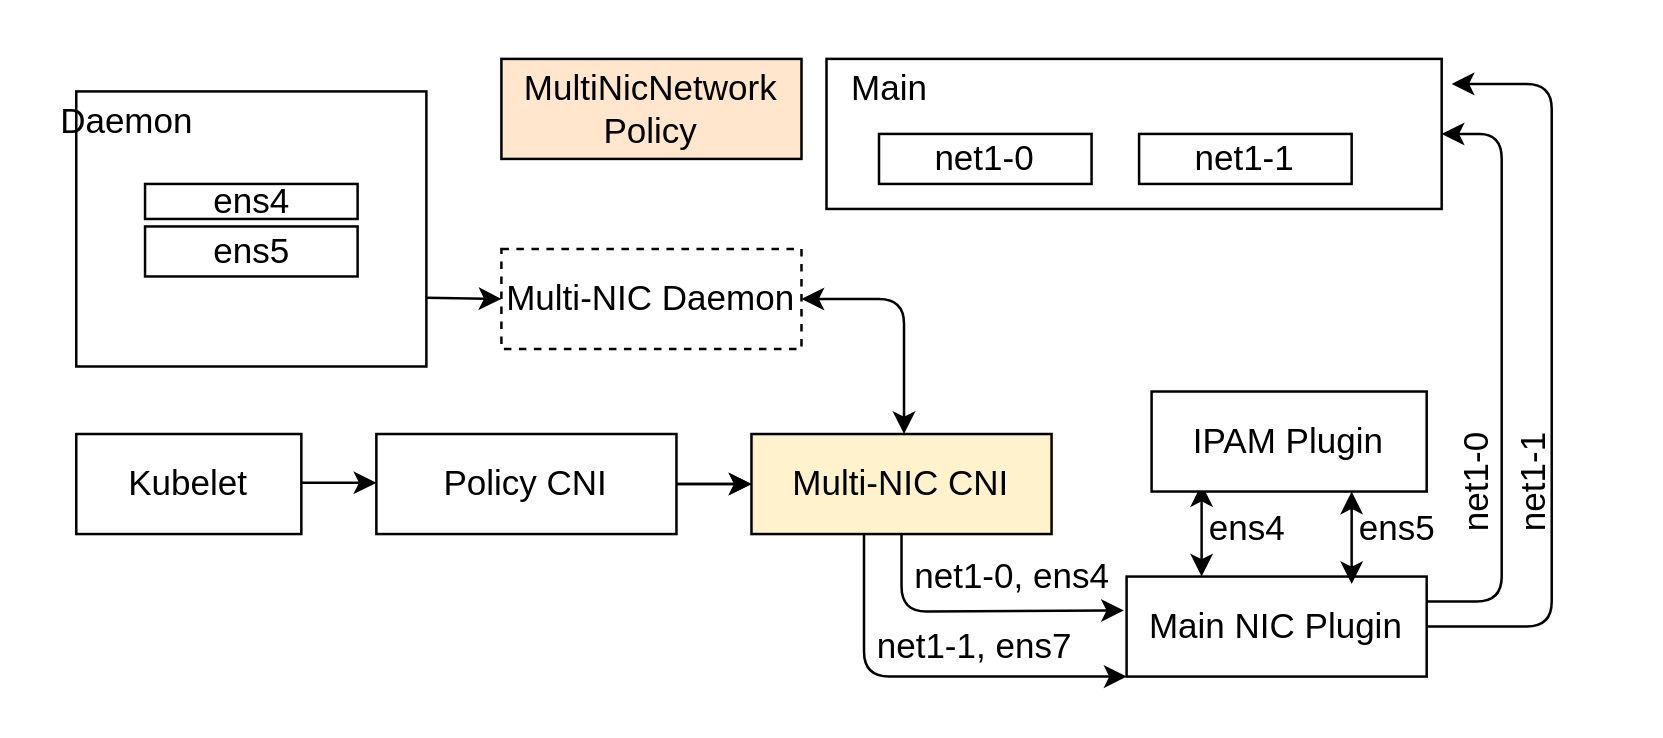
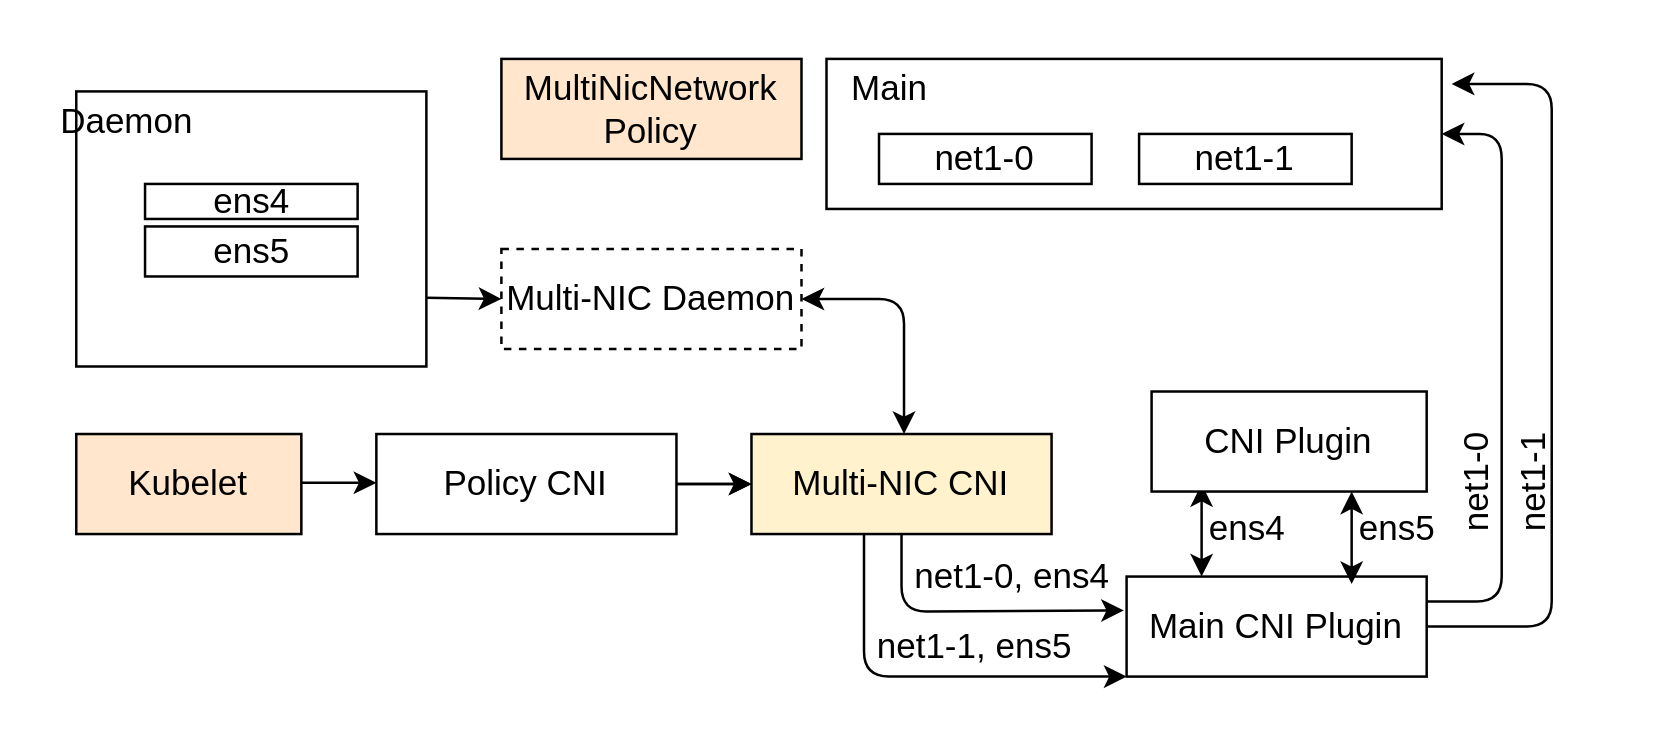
  <mxCell id="0" />
  <mxCell id="1" parent="0" />
  <mxCell id="2" style="edgeStyle=none;html=1;entryX=0.642;entryY=0;entryDx=0;entryDy=0;entryPerimeter=0;fontSize=14;exitX=1;exitY=0.5;exitDx=0;exitDy=0;startArrow=classic;startFill=1;" parent="1" source="31" edge="1"><mxGeometry relative="1" as="geometry"><mxPoint x="361" y="133" as="sourcePoint" /><mxPoint x="361" y="173" as="targetPoint" /><Array as="points"><mxPoint x="361" y="119" /></Array></mxGeometry></mxCell>
  <mxCell id="3" style="edgeStyle=none;html=1;startArrow=classic;startFill=1;fontSize=14;entryX=0.25;entryY=0;entryDx=0;entryDy=0;" parent="1" target="24" edge="1"><mxGeometry relative="1" as="geometry"><mxPoint x="480" y="193" as="sourcePoint" /><mxPoint x="455" y="185" as="targetPoint" /></mxGeometry></mxCell>
  <mxCell id="4" style="edgeStyle=none;html=1;exitX=0.5;exitY=1;exitDx=0;exitDy=0;entryX=-0.009;entryY=0.338;entryDx=0;entryDy=0;entryPerimeter=0;" parent="1" source="5" target="24" edge="1"><mxGeometry relative="1" as="geometry"><Array as="points"><mxPoint x="360" y="244" /></Array><mxPoint x="450" y="250" as="targetPoint" /></mxGeometry></mxCell>
  <mxCell id="5" value="Multi-NIC CNI" style="rounded=0;whiteSpace=wrap;html=1;fontSize=14;fillColor=#fff2cc;" parent="1" vertex="1"><mxGeometry x="300" y="173" width="120" height="40" as="geometry" /></mxCell>
- <mxCell id="6" value="IPAM Plugin" style="rounded=0;whiteSpace=wrap;html=1;fontSize=14;" parent="1" vertex="1"><mxGeometry x="460" y="156" width="110" height="40" as="geometry" /></mxCell>
+ <mxCell id="6" value="CNI Plugin" style="rounded=0;whiteSpace=wrap;html=1;fontSize=14;" parent="1" vertex="1"><mxGeometry x="460" y="156" width="110" height="40" as="geometry" /></mxCell>
  <mxCell id="7" style="edgeStyle=none;html=1;exitX=1;exitY=0.5;exitDx=0;exitDy=0;entryX=0;entryY=0.5;entryDx=0;entryDy=0;fontSize=14;" parent="1" source="9" target="5" edge="1"><mxGeometry relative="1" as="geometry" /></mxCell>
  <mxCell id="8" value="" style="edgeStyle=none;html=1;" parent="1" source="9" target="5" edge="1"><mxGeometry relative="1" as="geometry" /></mxCell>
  <mxCell id="9" value="Policy CNI" style="rounded=0;whiteSpace=wrap;html=1;fontSize=14;" parent="1" vertex="1"><mxGeometry x="150" y="173" width="120" height="40" as="geometry" /></mxCell>
- <mxCell id="10" value="Kubelet" style="rounded=0;whiteSpace=wrap;html=1;fontSize=14;" parent="1" vertex="1"><mxGeometry x="30" y="173" width="90" height="40" as="geometry" /></mxCell>
+ <mxCell id="10" value="Kubelet" style="rounded=0;whiteSpace=wrap;html=1;fontSize=14;fillColor=#ffe6cc;" parent="1" vertex="1"><mxGeometry x="30" y="173" width="90" height="40" as="geometry" /></mxCell>
  <mxCell id="11" value="" style="rounded=0;whiteSpace=wrap;html=1;fontSize=14;" parent="1" vertex="1"><mxGeometry x="330" y="23" width="246" height="60" as="geometry" /></mxCell>
  <mxCell id="12" value="Main" style="text;html=1;align=center;verticalAlign=middle;resizable=0;points=[];autosize=1;strokeColor=none;fillColor=none;fontSize=14;" parent="1" vertex="1"><mxGeometry x="330" y="20" width="50" height="30" as="geometry" /></mxCell>
  <mxCell id="13" style="edgeStyle=none;html=1;exitX=1;exitY=0.75;exitDx=0;exitDy=0;entryX=0;entryY=0.5;entryDx=0;entryDy=0;" parent="1" source="14" target="31" edge="1"><mxGeometry relative="1" as="geometry" /></mxCell>
  <mxCell id="14" value="" style="rounded=0;whiteSpace=wrap;html=1;fontSize=14;" parent="1" vertex="1"><mxGeometry x="30" y="36" width="140" height="110" as="geometry" /></mxCell>
  <mxCell id="15" value="Daemon" style="text;html=1;align=center;verticalAlign=middle;resizable=0;points=[];autosize=1;strokeColor=none;fillColor=none;fontSize=14;" parent="1" vertex="1"><mxGeometry x="20" y="33" width="60" height="30" as="geometry" /></mxCell>
  <mxCell id="16" value="ens4" style="rounded=0;whiteSpace=wrap;html=1;fontSize=14;" parent="1" vertex="1"><mxGeometry x="57.5" y="73" width="85" height="14" as="geometry" /></mxCell>
  <mxCell id="17" value="ens5" style="rounded=0;whiteSpace=wrap;html=1;fontSize=14;" parent="1" vertex="1"><mxGeometry x="57.5" y="90" width="85" height="20" as="geometry" /></mxCell>
  <mxCell id="18" value="ens4" style="text;html=1;align=center;verticalAlign=middle;resizable=0;points=[];autosize=1;strokeColor=none;fillColor=none;fontSize=14;" parent="1" vertex="1"><mxGeometry x="472.5" y="196" width="50" height="30" as="geometry" /></mxCell>
  <mxCell id="19" value="ens5" style="text;html=1;align=center;verticalAlign=middle;resizable=0;points=[];autosize=1;strokeColor=none;fillColor=none;fontSize=14;" parent="1" vertex="1"><mxGeometry x="533" y="196" width="50" height="30" as="geometry" /></mxCell>
  <mxCell id="20" value="net1-0" style="rounded=0;whiteSpace=wrap;html=1;fontSize=14;" parent="1" vertex="1"><mxGeometry x="351" y="53" width="85" height="20" as="geometry" /></mxCell>
  <mxCell id="21" value="net1-1" style="rounded=0;whiteSpace=wrap;html=1;fontSize=14;" parent="1" vertex="1"><mxGeometry x="455" y="53" width="85" height="20" as="geometry" /></mxCell>
  <mxCell id="22" value="net1-0" style="text;html=1;align=center;verticalAlign=middle;resizable=0;points=[];autosize=1;strokeColor=none;fillColor=none;fontSize=14;rotation=270;" parent="1" vertex="1"><mxGeometry x="560" y="178" width="60" height="30" as="geometry" /></mxCell>
  <mxCell id="23" style="edgeStyle=none;html=1;exitX=1;exitY=0.25;exitDx=0;exitDy=0;entryX=1;entryY=0.5;entryDx=0;entryDy=0;" parent="1" source="24" target="11" edge="1"><mxGeometry relative="1" as="geometry"><Array as="points"><mxPoint x="600" y="240" /><mxPoint x="600" y="53" /></Array></mxGeometry></mxCell>
- <mxCell id="24" value="Main NIC Plugin" style="rounded=0;whiteSpace=wrap;html=1;fontSize=14;" parent="1" vertex="1"><mxGeometry x="450" y="230" width="120" height="40" as="geometry" /></mxCell>
+ <mxCell id="24" value="Main CNI Plugin" style="rounded=0;whiteSpace=wrap;html=1;fontSize=14;" parent="1" vertex="1"><mxGeometry x="450" y="230" width="120" height="40" as="geometry" /></mxCell>
  <mxCell id="25" style="edgeStyle=none;html=1;exitX=1;exitY=0.5;exitDx=0;exitDy=0;" parent="1" source="24" edge="1"><mxGeometry relative="1" as="geometry"><mxPoint x="580" y="250" as="sourcePoint" /><mxPoint x="580" y="33" as="targetPoint" /><Array as="points"><mxPoint x="620" y="250" /><mxPoint x="620" y="33" /></Array></mxGeometry></mxCell>
  <mxCell id="26" value="net1-1" style="text;html=1;align=center;verticalAlign=middle;resizable=0;points=[];autosize=1;strokeColor=none;fillColor=none;fontSize=14;rotation=270;" parent="1" vertex="1"><mxGeometry x="583" y="178" width="60" height="30" as="geometry" /></mxCell>
  <mxCell id="27" style="edgeStyle=none;html=1;exitX=0.375;exitY=0.996;exitDx=0;exitDy=0;entryX=0;entryY=1;entryDx=0;entryDy=0;exitPerimeter=0;" parent="1" source="5" target="24" edge="1"><mxGeometry relative="1" as="geometry"><mxPoint x="400" y="223" as="sourcePoint" /><mxPoint x="460" y="260" as="targetPoint" /><Array as="points"><mxPoint x="345" y="270" /></Array></mxGeometry></mxCell>
  <mxCell id="28" value="net1-0, ens4" style="text;html=1;align=center;verticalAlign=middle;resizable=0;points=[];autosize=1;strokeColor=none;fillColor=none;fontSize=14;" parent="1" vertex="1"><mxGeometry x="354" y="215" width="100" height="30" as="geometry" /></mxCell>
- <mxCell id="29" value="net1-1, ens7" style="text;html=1;align=center;verticalAlign=middle;resizable=0;points=[];autosize=1;strokeColor=none;fillColor=none;fontSize=14;" parent="1" vertex="1"><mxGeometry x="339" y="243" width="100" height="30" as="geometry" /></mxCell>
+ <mxCell id="29" value="net1-1, ens5" style="text;html=1;align=center;verticalAlign=middle;resizable=0;points=[];autosize=1;strokeColor=none;fillColor=none;fontSize=14;" parent="1" vertex="1"><mxGeometry x="339" y="243" width="100" height="30" as="geometry" /></mxCell>
  <mxCell id="30" value="" style="edgeStyle=none;html=1;" parent="1" edge="1"><mxGeometry relative="1" as="geometry"><mxPoint x="120" y="192.5" as="sourcePoint" /><mxPoint x="150" y="192.5" as="targetPoint" /></mxGeometry></mxCell>
  <mxCell id="31" value="Multi-NIC Daemon" style="rounded=0;whiteSpace=wrap;html=1;fontSize=14;dashed=1;" parent="1" vertex="1"><mxGeometry x="200" y="99" width="120" height="40" as="geometry" /></mxCell>
  <mxCell id="32" style="edgeStyle=none;html=1;startArrow=classic;startFill=1;fontSize=14;entryX=0.25;entryY=0;entryDx=0;entryDy=0;" parent="1" edge="1"><mxGeometry relative="1" as="geometry"><mxPoint x="540" y="196" as="sourcePoint" /><mxPoint x="540" y="233" as="targetPoint" /></mxGeometry></mxCell>
  <mxCell id="33" value="MultiNicNetwork Policy" style="rounded=0;whiteSpace=wrap;html=1;fontSize=14;fillColor=#ffe6cc;" parent="1" vertex="1"><mxGeometry x="200" y="23" width="120" height="40" as="geometry" /></mxCell>
